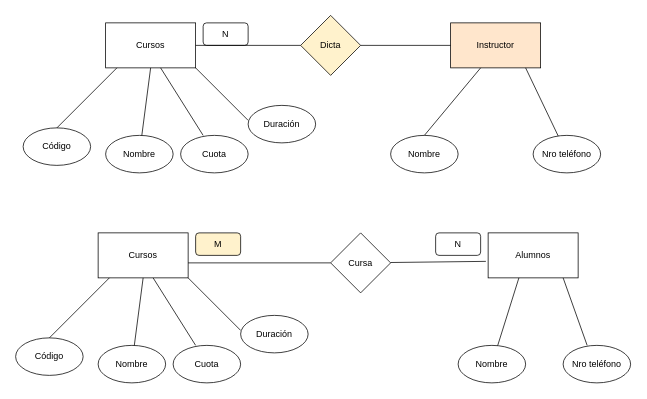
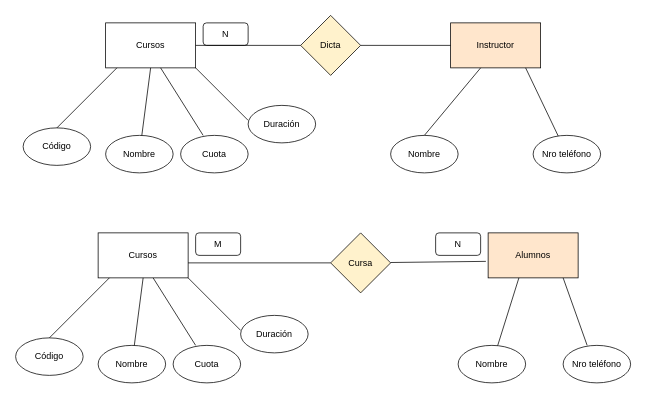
  <mxCell id="0" />
  <mxCell id="1" parent="0" />
  <mxCell id="2" value="Cursos" style="rounded=0;whiteSpace=wrap;html=1;" parent="1" vertex="1"><mxGeometry x="140" y="30" width="120" height="60" as="geometry" /></mxCell>
  <mxCell id="3" value="Código" style="ellipse;whiteSpace=wrap;html=1;" parent="1" vertex="1"><mxGeometry x="30" y="170" width="90" height="50" as="geometry" /></mxCell>
  <mxCell id="4" value="Nombre" style="ellipse;whiteSpace=wrap;html=1;" parent="1" vertex="1"><mxGeometry x="140" y="180" width="90" height="50" as="geometry" /></mxCell>
  <mxCell id="5" value="Cuota" style="ellipse;whiteSpace=wrap;html=1;" parent="1" vertex="1"><mxGeometry x="240" y="180" width="90" height="50" as="geometry" /></mxCell>
  <mxCell id="6" value="Instructor" style="rounded=0;whiteSpace=wrap;html=1;fillColor=#ffe6cc;" parent="1" vertex="1"><mxGeometry x="600" y="30" width="120" height="60" as="geometry" /></mxCell>
  <mxCell id="7" value="Nombre" style="ellipse;whiteSpace=wrap;html=1;" parent="1" vertex="1"><mxGeometry x="520" y="180" width="90" height="50" as="geometry" /></mxCell>
  <mxCell id="8" value="Nro teléfono" style="ellipse;whiteSpace=wrap;html=1;" parent="1" vertex="1"><mxGeometry x="710" y="180" width="90" height="50" as="geometry" /></mxCell>
- <mxCell id="9" value="Alumnos" style="rounded=0;whiteSpace=wrap;html=1;" parent="1" vertex="1"><mxGeometry x="650" y="310" width="120" height="60" as="geometry" /></mxCell>
+ <mxCell id="9" value="Alumnos" style="rounded=0;whiteSpace=wrap;html=1;fillColor=#ffe6cc;" parent="1" vertex="1"><mxGeometry x="650" y="310" width="120" height="60" as="geometry" /></mxCell>
  <mxCell id="10" value="Nombre" style="ellipse;whiteSpace=wrap;html=1;" parent="1" vertex="1"><mxGeometry x="610" y="460" width="90" height="50" as="geometry" /></mxCell>
  <mxCell id="11" value="Nro teléfono" style="ellipse;whiteSpace=wrap;html=1;" parent="1" vertex="1"><mxGeometry x="750" y="460" width="90" height="50" as="geometry" /></mxCell>
  <mxCell id="12" value="Duración" style="ellipse;whiteSpace=wrap;html=1;" parent="1" vertex="1"><mxGeometry x="330" y="140" width="90" height="50" as="geometry" /></mxCell>
  <mxCell id="13" value="Dicta" style="rhombus;whiteSpace=wrap;html=1;fillColor=#fff2cc;" parent="1" vertex="1"><mxGeometry x="400" y="20" width="80" height="80" as="geometry" /></mxCell>
  <mxCell id="14" value="N" style="rounded=1;whiteSpace=wrap;html=1;" parent="1" vertex="1"><mxGeometry x="270" y="30" width="60" height="30" as="geometry" /></mxCell>
  <mxCell id="15" value="" style="endArrow=none;html=1;rounded=0;exitX=0.5;exitY=0;exitDx=0;exitDy=0;" parent="1" source="3" edge="1"><mxGeometry width="50" height="50" relative="1" as="geometry"><mxPoint x="105" y="140" as="sourcePoint" /><mxPoint x="155" y="90" as="targetPoint" /></mxGeometry></mxCell>
  <mxCell id="16" value="" style="endArrow=none;html=1;rounded=0;" parent="1" source="4" edge="1"><mxGeometry width="50" height="50" relative="1" as="geometry"><mxPoint x="150" y="140" as="sourcePoint" /><mxPoint x="200" y="90" as="targetPoint" /></mxGeometry></mxCell>
  <mxCell id="17" value="" style="endArrow=none;html=1;rounded=0;exitX=0.611;exitY=1;exitDx=0;exitDy=0;exitPerimeter=0;" parent="1" source="2" edge="1"><mxGeometry width="50" height="50" relative="1" as="geometry"><mxPoint x="213.322" y="82" as="sourcePoint" /><mxPoint x="270" y="180" as="targetPoint" /></mxGeometry></mxCell>
  <mxCell id="18" value="" style="endArrow=none;html=1;rounded=0;" parent="1" edge="1"><mxGeometry width="50" height="50" relative="1" as="geometry"><mxPoint x="330" y="160" as="sourcePoint" /><mxPoint x="260" y="90" as="targetPoint" /></mxGeometry></mxCell>
  <mxCell id="19" value="" style="endArrow=none;html=1;rounded=0;entryX=0;entryY=0.5;entryDx=0;entryDy=0;" parent="1" target="13" edge="1"><mxGeometry width="50" height="50" relative="1" as="geometry"><mxPoint x="260" y="60" as="sourcePoint" /><mxPoint x="370" y="60" as="targetPoint" /></mxGeometry></mxCell>
  <mxCell id="20" value="" style="endArrow=none;html=1;rounded=0;entryX=0;entryY=0.5;entryDx=0;entryDy=0;" parent="1" target="6" edge="1"><mxGeometry width="50" height="50" relative="1" as="geometry"><mxPoint x="480" y="60" as="sourcePoint" /><mxPoint x="570" y="60" as="targetPoint" /></mxGeometry></mxCell>
  <mxCell id="21" value="Cursos" style="rounded=0;whiteSpace=wrap;html=1;" parent="1" vertex="1"><mxGeometry x="130" y="310" width="120" height="60" as="geometry" /></mxCell>
  <mxCell id="22" value="Código" style="ellipse;whiteSpace=wrap;html=1;" parent="1" vertex="1"><mxGeometry y="450" width="90" height="50" as="geometry" x="20" /></mxCell>
  <mxCell id="23" value="Nombre" style="ellipse;whiteSpace=wrap;html=1;" parent="1" vertex="1"><mxGeometry x="130" y="460" width="90" height="50" as="geometry" /></mxCell>
  <mxCell id="24" value="Cuota" style="ellipse;whiteSpace=wrap;html=1;" parent="1" vertex="1"><mxGeometry x="230" y="460" width="90" height="50" as="geometry" /></mxCell>
- <mxCell id="25" value="M" style="rounded=1;whiteSpace=wrap;html=1;fillColor=#fff2cc;" parent="1" vertex="1"><mxGeometry x="260" y="310" width="60" height="30" as="geometry" /></mxCell>
+ <mxCell id="25" value="M" style="rounded=1;whiteSpace=wrap;html=1;" parent="1" vertex="1"><mxGeometry x="260" y="310" width="60" height="30" as="geometry" /></mxCell>
  <mxCell id="26" value="" style="endArrow=none;html=1;rounded=0;exitX=0.5;exitY=0;exitDx=0;exitDy=0;" parent="1" source="22" edge="1"><mxGeometry width="50" height="50" relative="1" as="geometry"><mxPoint x="95" y="420" as="sourcePoint" /><mxPoint x="145" y="370" as="targetPoint" /></mxGeometry></mxCell>
  <mxCell id="27" value="" style="endArrow=none;html=1;rounded=0;" parent="1" source="23" edge="1"><mxGeometry width="50" height="50" relative="1" as="geometry"><mxPoint x="140" y="420" as="sourcePoint" /><mxPoint x="190" y="370" as="targetPoint" /></mxGeometry></mxCell>
  <mxCell id="28" value="" style="endArrow=none;html=1;rounded=0;exitX=0.611;exitY=1;exitDx=0;exitDy=0;exitPerimeter=0;" parent="1" source="21" edge="1"><mxGeometry width="50" height="50" relative="1" as="geometry"><mxPoint x="203.322" y="362" as="sourcePoint" /><mxPoint x="260" y="460" as="targetPoint" /></mxGeometry></mxCell>
  <mxCell id="29" value="" style="endArrow=none;html=1;rounded=0;" parent="1" edge="1"><mxGeometry width="50" height="50" relative="1" as="geometry"><mxPoint x="320" y="440" as="sourcePoint" /><mxPoint x="250" y="370" as="targetPoint" /></mxGeometry></mxCell>
- <mxCell id="30" value="Cursa" style="rhombus;whiteSpace=wrap;html=1;" parent="1" vertex="1"><mxGeometry x="440" y="310" width="80" height="80" as="geometry" /></mxCell>
+ <mxCell id="30" value="Cursa" style="rhombus;whiteSpace=wrap;html=1;fillColor=#fff2cc;" parent="1" vertex="1"><mxGeometry x="440" y="310" width="80" height="80" as="geometry" /></mxCell>
  <mxCell id="31" value="" style="endArrow=none;html=1;rounded=0;exitX=0.356;exitY=0;exitDx=0;exitDy=0;exitPerimeter=0;" parent="1" source="11" edge="1"><mxGeometry width="50" height="50" relative="1" as="geometry"><mxPoint x="700" y="420" as="sourcePoint" /><mxPoint x="750" y="370" as="targetPoint" /></mxGeometry></mxCell>
  <mxCell id="32" value="" style="endArrow=none;html=1;rounded=0;entryX=0.342;entryY=1.05;entryDx=0;entryDy=0;entryPerimeter=0;" parent="1" source="10" edge="1"><mxGeometry width="50" height="50" relative="1" as="geometry"><mxPoint x="660" y="457" as="sourcePoint" /><mxPoint x="691.04" y="370" as="targetPoint" /></mxGeometry></mxCell>
  <mxCell id="33" value="" style="endArrow=none;html=1;rounded=0;entryX=0;entryY=0.5;entryDx=0;entryDy=0;" parent="1" target="30" edge="1"><mxGeometry width="50" height="50" relative="1" as="geometry"><mxPoint x="250" y="350" as="sourcePoint" /><mxPoint x="325" y="349.5" as="targetPoint" /></mxGeometry></mxCell>
  <mxCell id="34" value="" style="endArrow=none;html=1;rounded=0;entryX=-0.025;entryY=0.633;entryDx=0;entryDy=0;entryPerimeter=0;" parent="1" target="9" edge="1"><mxGeometry width="50" height="50" relative="1" as="geometry"><mxPoint x="520" y="349.5" as="sourcePoint" /><mxPoint x="620" y="349.5" as="targetPoint" /></mxGeometry></mxCell>
  <mxCell id="35" value="Duración" style="ellipse;whiteSpace=wrap;html=1;" parent="1" vertex="1"><mxGeometry x="320" y="420" width="90" height="50" as="geometry" /></mxCell>
  <mxCell id="36" value="N" style="rounded=1;whiteSpace=wrap;html=1;" parent="1" vertex="1"><mxGeometry x="580" y="310" width="60" height="30" as="geometry" /></mxCell>
  <mxCell id="37" value="" style="endArrow=none;html=1;rounded=0;exitX=0.5;exitY=0;exitDx=0;exitDy=0;" parent="1" source="7" edge="1"><mxGeometry width="50" height="50" relative="1" as="geometry"><mxPoint x="590" y="140" as="sourcePoint" /><mxPoint x="640" y="90" as="targetPoint" /></mxGeometry></mxCell>
  <mxCell id="38" value="" style="endArrow=none;html=1;rounded=0;" parent="1" source="8" edge="1"><mxGeometry width="50" height="50" relative="1" as="geometry"><mxPoint x="650" y="140" as="sourcePoint" /><mxPoint x="700" y="90" as="targetPoint" /></mxGeometry></mxCell>
